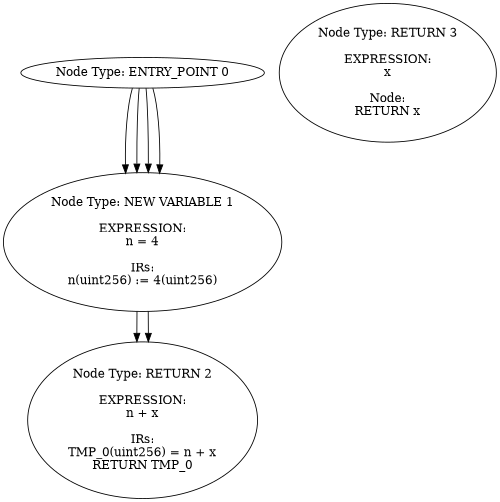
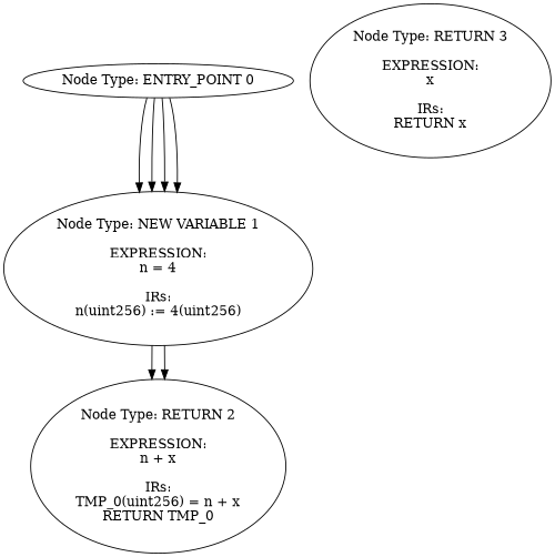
  digraph {
    n1 [label="Node Type: ENTRY_POINT 0\n"]
    n2 [label="Node Type: NEW VARIABLE 1\n\nEXPRESSION:\nn = 4\n\nIRs:\nn(uint256) := 4(uint256)"]
    n3 [label="Node Type: RETURN 2\n\nEXPRESSION:\nn + x\n\nIRs:\nTMP_0(uint256) = n + x\nRETURN TMP_0"]
-   n4 [label="Node Type: RETURN 3\n\nEXPRESSION:\nx\n\nNode:\nRETURN x"]
+   n4 [label="Node Type: RETURN 3\n\nEXPRESSION:\nx\n\nIRs:\nRETURN x"]
    n1 -> n2
    n1 -> n2
    n1 -> n2
    n1 -> n2
    n2 -> n3
    n2 -> n3
  }
